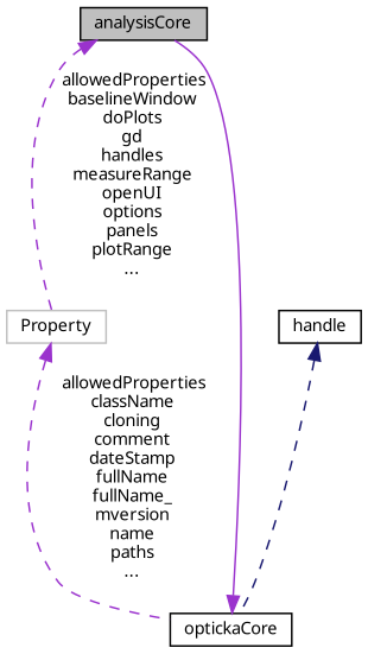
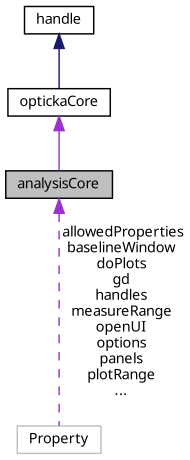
  digraph {
    node [color=black fillcolor=white fontname="Graublau Slab" fontsize=10 shape=record style=filled]
    edge [color=darkorchid3 dir=back fontname="Graublau Slab" fontsize=10 labelfontname="Graublau Slab" labelfontsize=10 style=dashed]
    n1 [fillcolor=grey75 fontcolor=black height=0.2 label=analysisCore width=0.4]
    n2 [color=grey75 height=0.2 label=Property width=0.4]
    n3 [height=0.2 label=optickaCore width=0.4]
    n4 [height=0.2 label=handle width=0.4]
    n1 -> n2 [label=" allowedProperties\nbaselineWindow\ndoPlots\ngd\nhandles\nmeasureRange\nopenUI\noptions\npanels\nplotRange\n..."]
-   n2 -> n3 [label=" allowedProperties\nclassName\ncloning\ncomment\ndateStamp\nfullName\nfullName_\nmversion\nname\npaths\n..."]
    n3 -> n1 [style=solid]
-   n4 -> n3 [color=midnightblue]
+   n4 -> n3 [color=midnightblue style=solid]
  }
